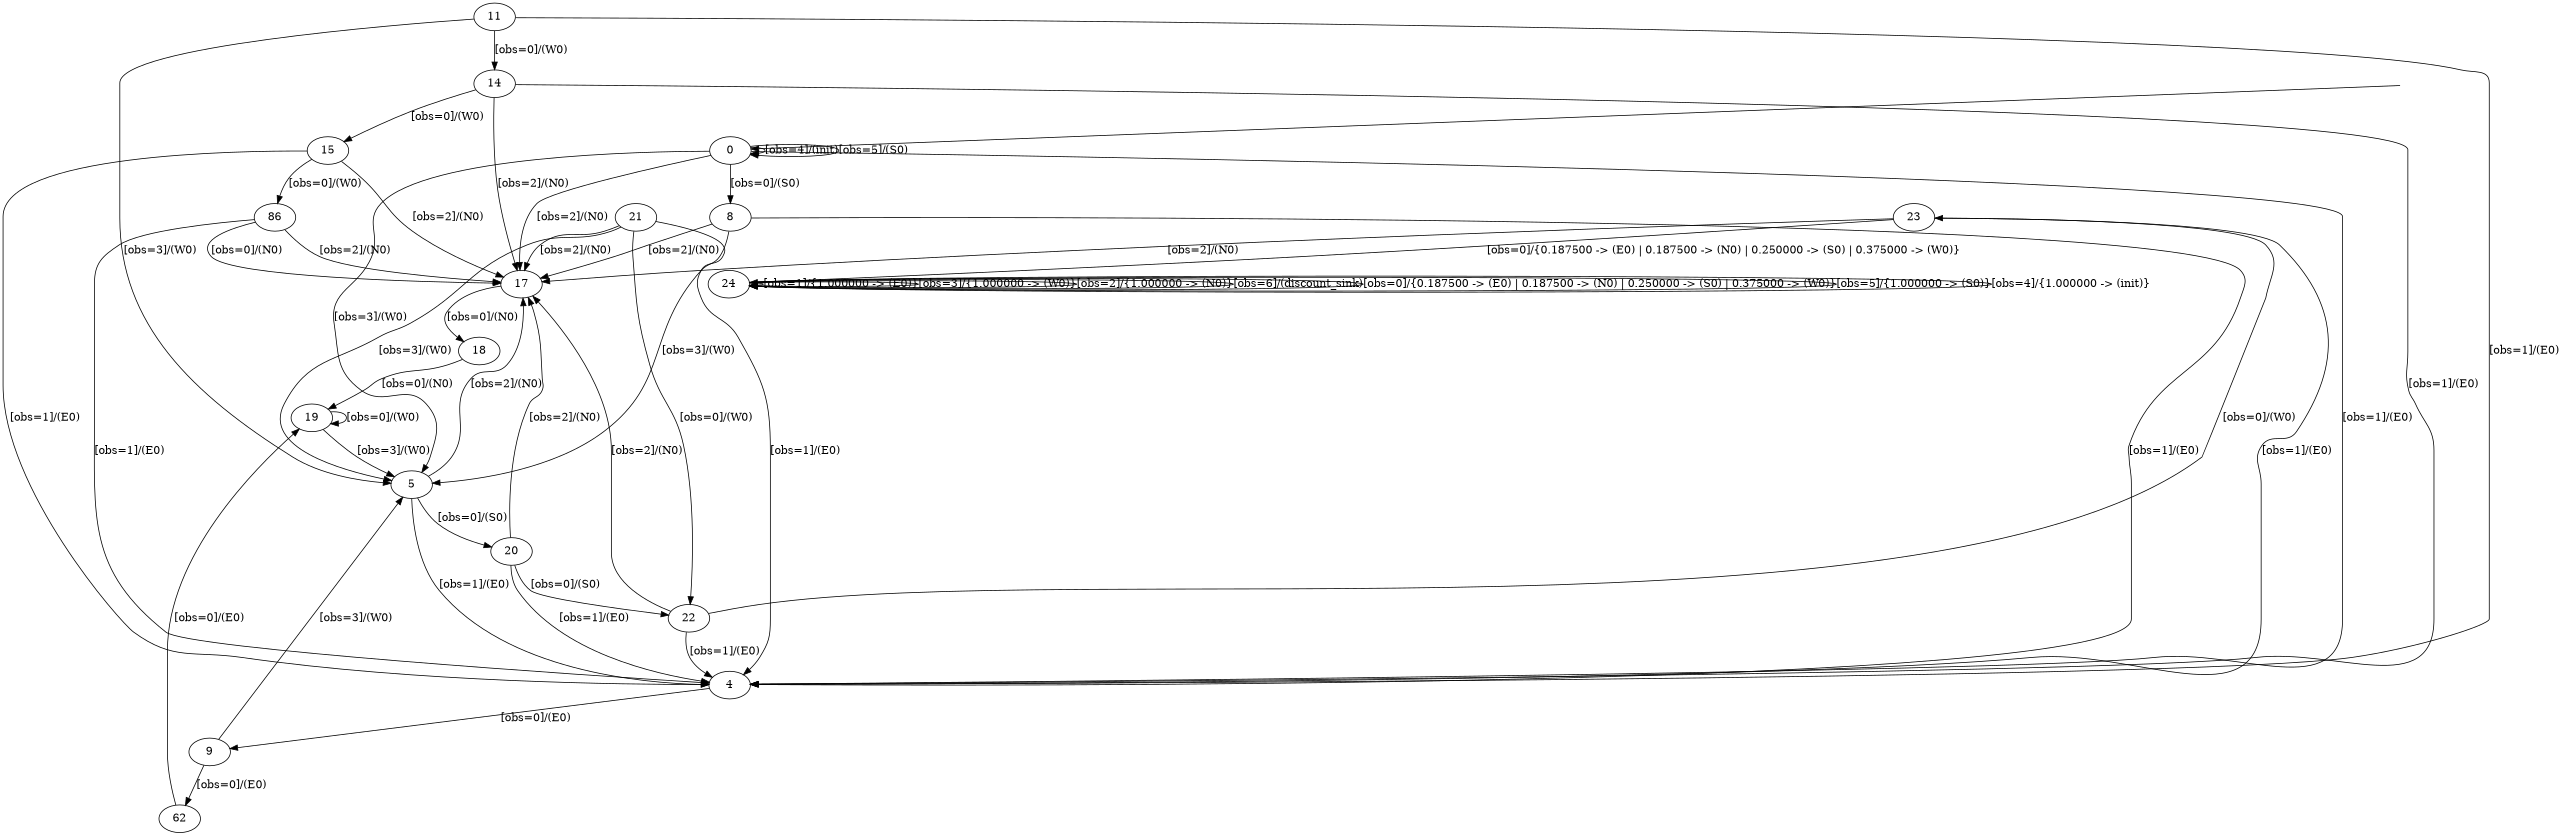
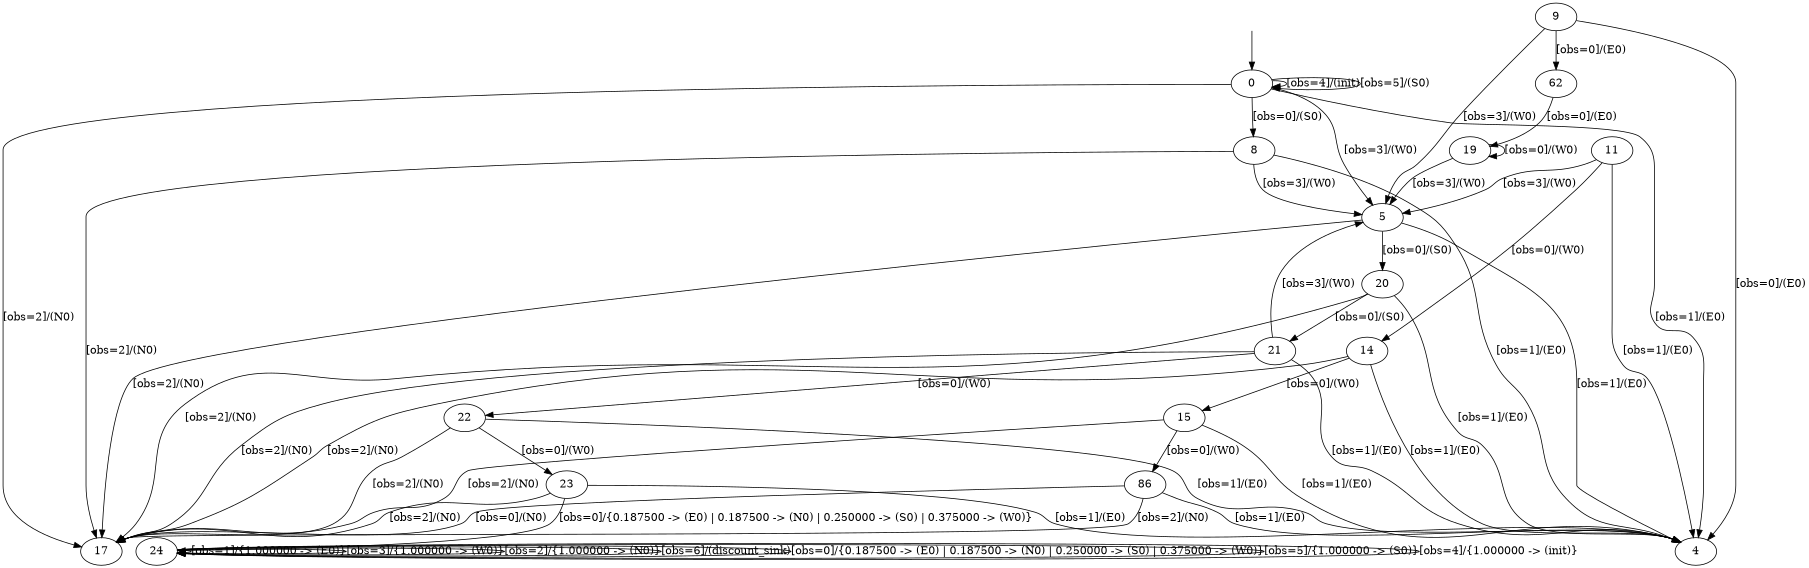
  digraph {
    24
    23
    17
    4
-   18
    9
    22
    21
    5
    20
    19
    n12 [label=86]
    15
    14
    0
    8
    n17 [label=62]
    11
    __init [style=invis width=0]
    24 -> 24 [label="[obs=1]/{1.000000 -> (E0)}"]
    24 -> 24 [label="[obs=3]/{1.000000 -> (W0)}"]
    24 -> 24 [label="[obs=2]/{1.000000 -> (N0)}"]
    24 -> 24 [label="[obs=6]/(discount_sink)"]
    24 -> 24 [label="[obs=0]/{0.187500 -> (E0) | 0.187500 -> (N0) | 0.250000 -> (S0) | 0.375000 -> (W0)}"]
    24 -> 24 [label="[obs=5]/{1.000000 -> (S0)}"]
    24 -> 24 [label="[obs=4]/{1.000000 -> (init)}"]
    23 -> 24 [label="[obs=0]/{0.187500 -> (E0) | 0.187500 -> (N0) | 0.250000 -> (S0) | 0.375000 -> (W0)}"]
    23 -> 17 [label="[obs=2]/(N0)"]
    23 -> 4 [label="[obs=1]/(E0)"]
-   17 -> 18 [label="[obs=0]/(N0)"]
-   4 -> 9 [label="[obs=0]/(E0)"]
-   18 -> 19 [label="[obs=0]/(N0)"]
+   9 -> 4 [label="[obs=0]/(E0)"]
    9 -> 5 [label="[obs=3]/(W0)"]
    9 -> n17 [label="[obs=0]/(E0)"]
    22 -> 23 [label="[obs=0]/(W0)"]
    22 -> 17 [label="[obs=2]/(N0)"]
    22 -> 4 [label="[obs=1]/(E0)"]
    21 -> 17 [label="[obs=2]/(N0)"]
    21 -> 4 [label="[obs=1]/(E0)"]
    21 -> 22 [label="[obs=0]/(W0)"]
    21 -> 5 [label="[obs=3]/(W0)"]
    5 -> 17 [label="[obs=2]/(N0)"]
    5 -> 4 [label="[obs=1]/(E0)"]
    5 -> 20 [label="[obs=0]/(S0)"]
    20 -> 17 [label="[obs=2]/(N0)"]
    20 -> 4 [label="[obs=1]/(E0)"]
-   20 -> 22 [label="[obs=0]/(S0)"]
+   20 -> 21 [label="[obs=0]/(S0)"]
    19 -> 5 [label="[obs=3]/(W0)"]
    19 -> 19 [label="[obs=0]/(W0)"]
    n12 -> 17 [label="[obs=0]/(N0)"]
    n12 -> 17 [label="[obs=2]/(N0)"]
    n12 -> 4 [label="[obs=1]/(E0)"]
    15 -> 17 [label="[obs=2]/(N0)"]
    15 -> 4 [label="[obs=1]/(E0)"]
    15 -> n12 [label="[obs=0]/(W0)"]
    14 -> 17 [label="[obs=2]/(N0)"]
    14 -> 4 [label="[obs=1]/(E0)"]
    14 -> 15 [label="[obs=0]/(W0)"]
    0 -> 17 [label="[obs=2]/(N0)"]
    0 -> 4 [label="[obs=1]/(E0)"]
    0 -> 5 [label="[obs=3]/(W0)"]
    0 -> 0 [label="[obs=4]/(init)"]
    0 -> 0 [label="[obs=5]/(S0)"]
    0 -> 8 [label="[obs=0]/(S0)"]
    8 -> 17 [label="[obs=2]/(N0)"]
    8 -> 4 [label="[obs=1]/(E0)"]
    8 -> 5 [label="[obs=3]/(W0)"]
    n17 -> 19 [label="[obs=0]/(E0)"]
    11 -> 4 [label="[obs=1]/(E0)"]
    11 -> 5 [label="[obs=3]/(W0)"]
    11 -> 14 [label="[obs=0]/(W0)"]
    __init -> 0
  }
